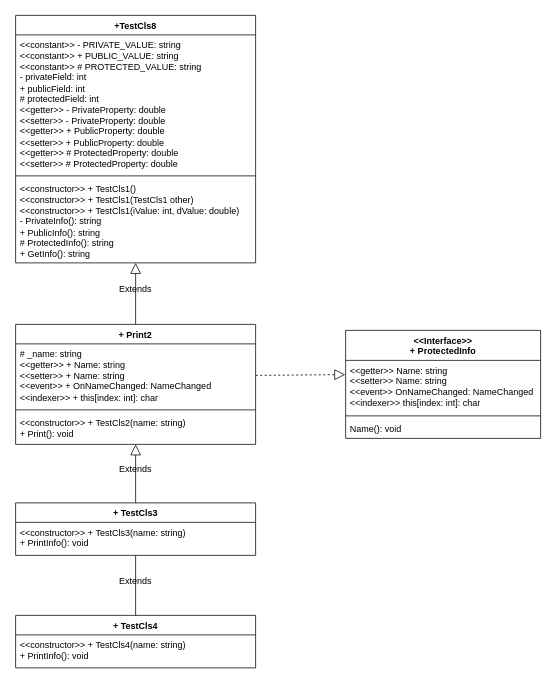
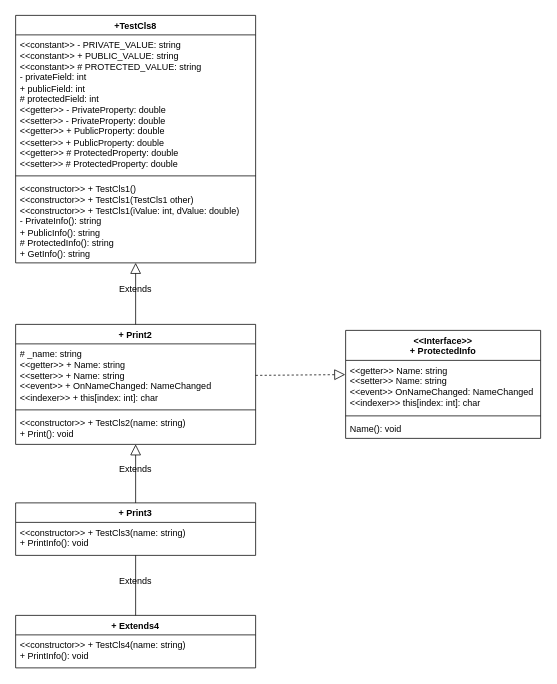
  <mxCell id="0" />
  <mxCell id="1" parent="0" />
  <mxCell id="2" value="+TestCls8" style="swimlane;fontStyle=1;align=center;verticalAlign=top;childLayout=stackLayout;horizontal=1;startSize=26;horizontalStack=0;resizeParent=1;resizeParentMax=0;resizeLast=0;collapsible=1;marginBottom=0;whiteSpace=wrap;html=1;" vertex="1" parent="1"><mxGeometry x="20" y="20" width="320" height="330" as="geometry" /></mxCell>
  <mxCell id="3" value="&amp;lt;&amp;lt;constant&amp;gt;&amp;gt; - PRIVATE_VALUE: string&lt;br&gt;&amp;lt;&amp;lt;constant&amp;gt;&amp;gt; + PUBLIC_VALUE: string&lt;br&gt;&amp;lt;&amp;lt;constant&amp;gt;&amp;gt; # PROTECTED_VALUE: string&lt;br&gt;- privateField: int&lt;br&gt;+ publicField: int&lt;br&gt;# protectedField: int&lt;br&gt;&amp;lt;&amp;lt;getter&amp;gt;&amp;gt; - PrivateProperty: double&lt;br&gt;&amp;lt;&amp;lt;setter&amp;gt;&amp;gt; - PrivateProperty: double&lt;br&gt;&amp;lt;&amp;lt;getter&amp;gt;&amp;gt; + PublicProperty: double&lt;br&gt;&amp;lt;&amp;lt;setter&amp;gt;&amp;gt; + PublicProperty: double&lt;br&gt;&amp;lt;&amp;lt;getter&amp;gt;&amp;gt; # ProtectedProperty: double&lt;br&gt;&amp;lt;&amp;lt;setter&amp;gt;&amp;gt; # ProtectedProperty: double" style="text;strokeColor=none;fillColor=none;align=left;verticalAlign=top;spacingLeft=4;spacingRight=4;overflow=hidden;rotatable=0;points=[[0,0.5],[1,0.5]];portConstraint=eastwest;whiteSpace=wrap;html=1;" vertex="1" parent="2"><mxGeometry y="26" width="320" height="184" as="geometry" /></mxCell>
  <mxCell id="4" value="" style="line;strokeWidth=1;fillColor=none;align=left;verticalAlign=middle;spacingTop=-1;spacingLeft=3;spacingRight=3;rotatable=0;labelPosition=right;points=[];portConstraint=eastwest;strokeColor=inherit;" vertex="1" parent="2"><mxGeometry y="210" width="320" height="8" as="geometry" /></mxCell>
  <mxCell id="5" value="&amp;lt;&amp;lt;constructor&amp;gt;&amp;gt; + TestCls1()&lt;br&gt;&amp;lt;&amp;lt;constructor&amp;gt;&amp;gt; + TestCls1(TestCls1 other)&lt;br&gt;&amp;lt;&amp;lt;constructor&amp;gt;&amp;gt; + TestCls1(iValue: int, dValue: double)&lt;br&gt;- PrivateInfo(): string&lt;br&gt;+ PublicInfo(): string&lt;br&gt;# ProtectedInfo(): string&lt;br&gt;+ GetInfo(): string" style="text;strokeColor=none;fillColor=none;align=left;verticalAlign=top;spacingLeft=4;spacingRight=4;overflow=hidden;rotatable=0;points=[[0,0.5],[1,0.5]];portConstraint=eastwest;whiteSpace=wrap;html=1;" vertex="1" parent="2"><mxGeometry y="218" width="320" height="112" as="geometry" /></mxCell>
  <mxCell id="6" value="&amp;lt;&amp;lt;Interface&amp;gt;&amp;gt;&lt;br&gt;+ ProtectedInfo" style="swimlane;fontStyle=1;align=center;verticalAlign=top;childLayout=stackLayout;horizontal=1;startSize=40;horizontalStack=0;resizeParent=1;resizeParentMax=0;resizeLast=0;collapsible=1;marginBottom=0;whiteSpace=wrap;html=1;" vertex="1" parent="1"><mxGeometry x="460" y="440" width="260" height="144" as="geometry"><mxRectangle x="500" y="280" width="200" height="30" as="alternateBounds" /></mxGeometry></mxCell>
  <mxCell id="7" value="&amp;lt;&amp;lt;getter&amp;gt;&amp;gt; Name: string&lt;br&gt;&amp;lt;&amp;lt;setter&amp;gt;&amp;gt; Name: string&lt;br&gt;&amp;lt;&amp;lt;event&amp;gt;&amp;gt; OnNameChanged: NameChanged&lt;br&gt;&amp;lt;&amp;lt;indexer&amp;gt;&amp;gt; this[index: int]: char" style="text;strokeColor=none;fillColor=none;align=left;verticalAlign=top;spacingLeft=4;spacingRight=4;overflow=hidden;rotatable=0;points=[[0,0.5],[1,0.5]];portConstraint=eastwest;whiteSpace=wrap;html=1;" vertex="1" parent="6"><mxGeometry y="40" width="260" height="70" as="geometry" /></mxCell>
  <mxCell id="8" value="" style="line;strokeWidth=1;fillColor=none;align=left;verticalAlign=middle;spacingTop=-1;spacingLeft=3;spacingRight=3;rotatable=0;labelPosition=right;points=[];portConstraint=eastwest;strokeColor=inherit;" vertex="1" parent="6"><mxGeometry y="110" width="260" height="8" as="geometry" /></mxCell>
  <mxCell id="9" value="Name(): void" style="text;strokeColor=none;fillColor=none;align=left;verticalAlign=top;spacingLeft=4;spacingRight=4;overflow=hidden;rotatable=0;points=[[0,0.5],[1,0.5]];portConstraint=eastwest;whiteSpace=wrap;html=1;" vertex="1" parent="6"><mxGeometry y="118" width="260" height="26" as="geometry" /></mxCell>
  <mxCell id="10" value="+ Print2" style="swimlane;fontStyle=1;align=center;verticalAlign=top;childLayout=stackLayout;horizontal=1;startSize=26;horizontalStack=0;resizeParent=1;resizeParentMax=0;resizeLast=0;collapsible=1;marginBottom=0;whiteSpace=wrap;html=1;" vertex="1" parent="1"><mxGeometry x="20" y="432" width="320" height="160" as="geometry" /></mxCell>
  <mxCell id="11" value="# _name: string&lt;br&gt;&amp;lt;&amp;lt;getter&amp;gt;&amp;gt; + Name: string&lt;br&gt;&amp;lt;&amp;lt;setter&amp;gt;&amp;gt; + Name: string&lt;br&gt;&amp;lt;&amp;lt;event&amp;gt;&amp;gt; + OnNameChanged: NameChanged&lt;br&gt;&amp;lt;&amp;lt;indexer&amp;gt;&amp;gt; + this[index: int]: char" style="text;strokeColor=none;fillColor=none;align=left;verticalAlign=top;spacingLeft=4;spacingRight=4;overflow=hidden;rotatable=0;points=[[0,0.5],[1,0.5]];portConstraint=eastwest;whiteSpace=wrap;html=1;" vertex="1" parent="10"><mxGeometry y="26" width="320" height="84" as="geometry" /></mxCell>
  <mxCell id="12" value="" style="line;strokeWidth=1;fillColor=none;align=left;verticalAlign=middle;spacingTop=-1;spacingLeft=3;spacingRight=3;rotatable=0;labelPosition=right;points=[];portConstraint=eastwest;strokeColor=inherit;" vertex="1" parent="10"><mxGeometry y="110" width="320" height="8" as="geometry" /></mxCell>
  <mxCell id="13" value="&amp;lt;&amp;lt;constructor&amp;gt;&amp;gt; + TestCls2(name: string)&lt;br&gt;+ Print(): void" style="text;strokeColor=none;fillColor=none;align=left;verticalAlign=top;spacingLeft=4;spacingRight=4;overflow=hidden;rotatable=0;points=[[0,0.5],[1,0.5]];portConstraint=eastwest;whiteSpace=wrap;html=1;" vertex="1" parent="10"><mxGeometry y="118" width="320" height="42" as="geometry" /></mxCell>
  <mxCell id="14" value="" style="endArrow=block;dashed=1;endFill=0;endSize=12;html=1;rounded=0;exitX=1;exitY=0.5;exitDx=0;exitDy=0;entryX=-0.002;entryY=0.271;entryDx=0;entryDy=0;entryPerimeter=0;" edge="1" parent="1" source="11" target="7"><mxGeometry width="160" relative="1" as="geometry"><mxPoint x="140" y="670" as="sourcePoint" /><mxPoint x="300" y="670" as="targetPoint" /></mxGeometry></mxCell>
  <mxCell id="15" value="" style="endArrow=block;endFill=0;endSize=12;html=1;rounded=0;exitX=0.5;exitY=0;exitDx=0;exitDy=0;" edge="1" parent="1" source="10" target="5"><mxGeometry width="160" relative="1" as="geometry"><mxPoint x="130" y="720" as="sourcePoint" /><mxPoint x="290" y="720" as="targetPoint" /></mxGeometry></mxCell>
  <mxCell id="16" value="Extends" style="text;html=1;strokeColor=none;fillColor=none;align=center;verticalAlign=middle;whiteSpace=wrap;rounded=0;" vertex="1" parent="1"><mxGeometry x="150" y="370" width="60" height="30" as="geometry" /></mxCell>
- <mxCell id="17" value="+ TestCls3" style="swimlane;fontStyle=1;align=center;verticalAlign=top;childLayout=stackLayout;horizontal=1;startSize=26;horizontalStack=0;resizeParent=1;resizeParentMax=0;resizeLast=0;collapsible=1;marginBottom=0;whiteSpace=wrap;html=1;" vertex="1" parent="1"><mxGeometry x="20" y="670" width="320" height="70" as="geometry" /></mxCell>
+ <mxCell id="17" value="+ Print3" style="swimlane;fontStyle=1;align=center;verticalAlign=top;childLayout=stackLayout;horizontal=1;startSize=26;horizontalStack=0;resizeParent=1;resizeParentMax=0;resizeLast=0;collapsible=1;marginBottom=0;whiteSpace=wrap;html=1;" vertex="1" parent="1"><mxGeometry x="20" y="670" width="320" height="70" as="geometry" /></mxCell>
  <mxCell id="18" value="&amp;lt;&amp;lt;constructor&amp;gt;&amp;gt; + TestCls3(name: string)&lt;br&gt;+ PrintInfo(): void" style="text;strokeColor=none;fillColor=none;align=left;verticalAlign=top;spacingLeft=4;spacingRight=4;overflow=hidden;rotatable=0;points=[[0,0.5],[1,0.5]];portConstraint=eastwest;whiteSpace=wrap;html=1;" vertex="1" parent="17"><mxGeometry y="26" width="320" height="44" as="geometry" /></mxCell>
  <mxCell id="19" value="Extends" style="text;html=1;strokeColor=none;fillColor=none;align=center;verticalAlign=middle;whiteSpace=wrap;rounded=0;" vertex="1" parent="1"><mxGeometry x="150" y="610" width="60" height="30" as="geometry" /></mxCell>
  <mxCell id="20" value="" style="endArrow=block;endFill=0;endSize=12;html=1;rounded=0;exitX=0.5;exitY=0;exitDx=0;exitDy=0;" edge="1" parent="1" source="17" target="13"><mxGeometry width="160" relative="1" as="geometry"><mxPoint x="260" y="650" as="sourcePoint" /><mxPoint x="260" y="568" as="targetPoint" /></mxGeometry></mxCell>
- <mxCell id="21" value="+ TestCls4" style="swimlane;fontStyle=1;align=center;verticalAlign=top;childLayout=stackLayout;horizontal=1;startSize=26;horizontalStack=0;resizeParent=1;resizeParentMax=0;resizeLast=0;collapsible=1;marginBottom=0;whiteSpace=wrap;html=1;" vertex="1" parent="1"><mxGeometry x="20" y="820" width="320" height="70" as="geometry" /></mxCell>
+ <mxCell id="21" value="+ Extends4" style="swimlane;fontStyle=1;align=center;verticalAlign=top;childLayout=stackLayout;horizontal=1;startSize=26;horizontalStack=0;resizeParent=1;resizeParentMax=0;resizeLast=0;collapsible=1;marginBottom=0;whiteSpace=wrap;html=1;" vertex="1" parent="1"><mxGeometry x="20" y="820" width="320" height="70" as="geometry" /></mxCell>
  <mxCell id="22" value="&amp;lt;&amp;lt;constructor&amp;gt;&amp;gt; + TestCls4(name: string)&lt;br&gt;+ PrintInfo(): void" style="text;strokeColor=none;fillColor=none;align=left;verticalAlign=top;spacingLeft=4;spacingRight=4;overflow=hidden;rotatable=0;points=[[0,0.5],[1,0.5]];portConstraint=eastwest;whiteSpace=wrap;html=1;" vertex="1" parent="21"><mxGeometry y="26" width="320" height="44" as="geometry" /></mxCell>
  <mxCell id="23" value="Extends" style="text;html=1;strokeColor=none;fillColor=none;align=center;verticalAlign=middle;whiteSpace=wrap;rounded=0;" vertex="1" parent="1"><mxGeometry x="150" y="760" width="60" height="30" as="geometry" /></mxCell>
  <mxCell id="24" value="" style="endArrow=none;endFill=0;endSize=12;html=1;rounded=0;exitX=0.5;exitY=0;exitDx=0;exitDy=0;" edge="1" parent="1" source="21" target="17"><mxGeometry width="160" relative="1" as="geometry"><mxPoint x="420" y="808" as="sourcePoint" /><mxPoint x="420" y="730" as="targetPoint" /></mxGeometry></mxCell>
